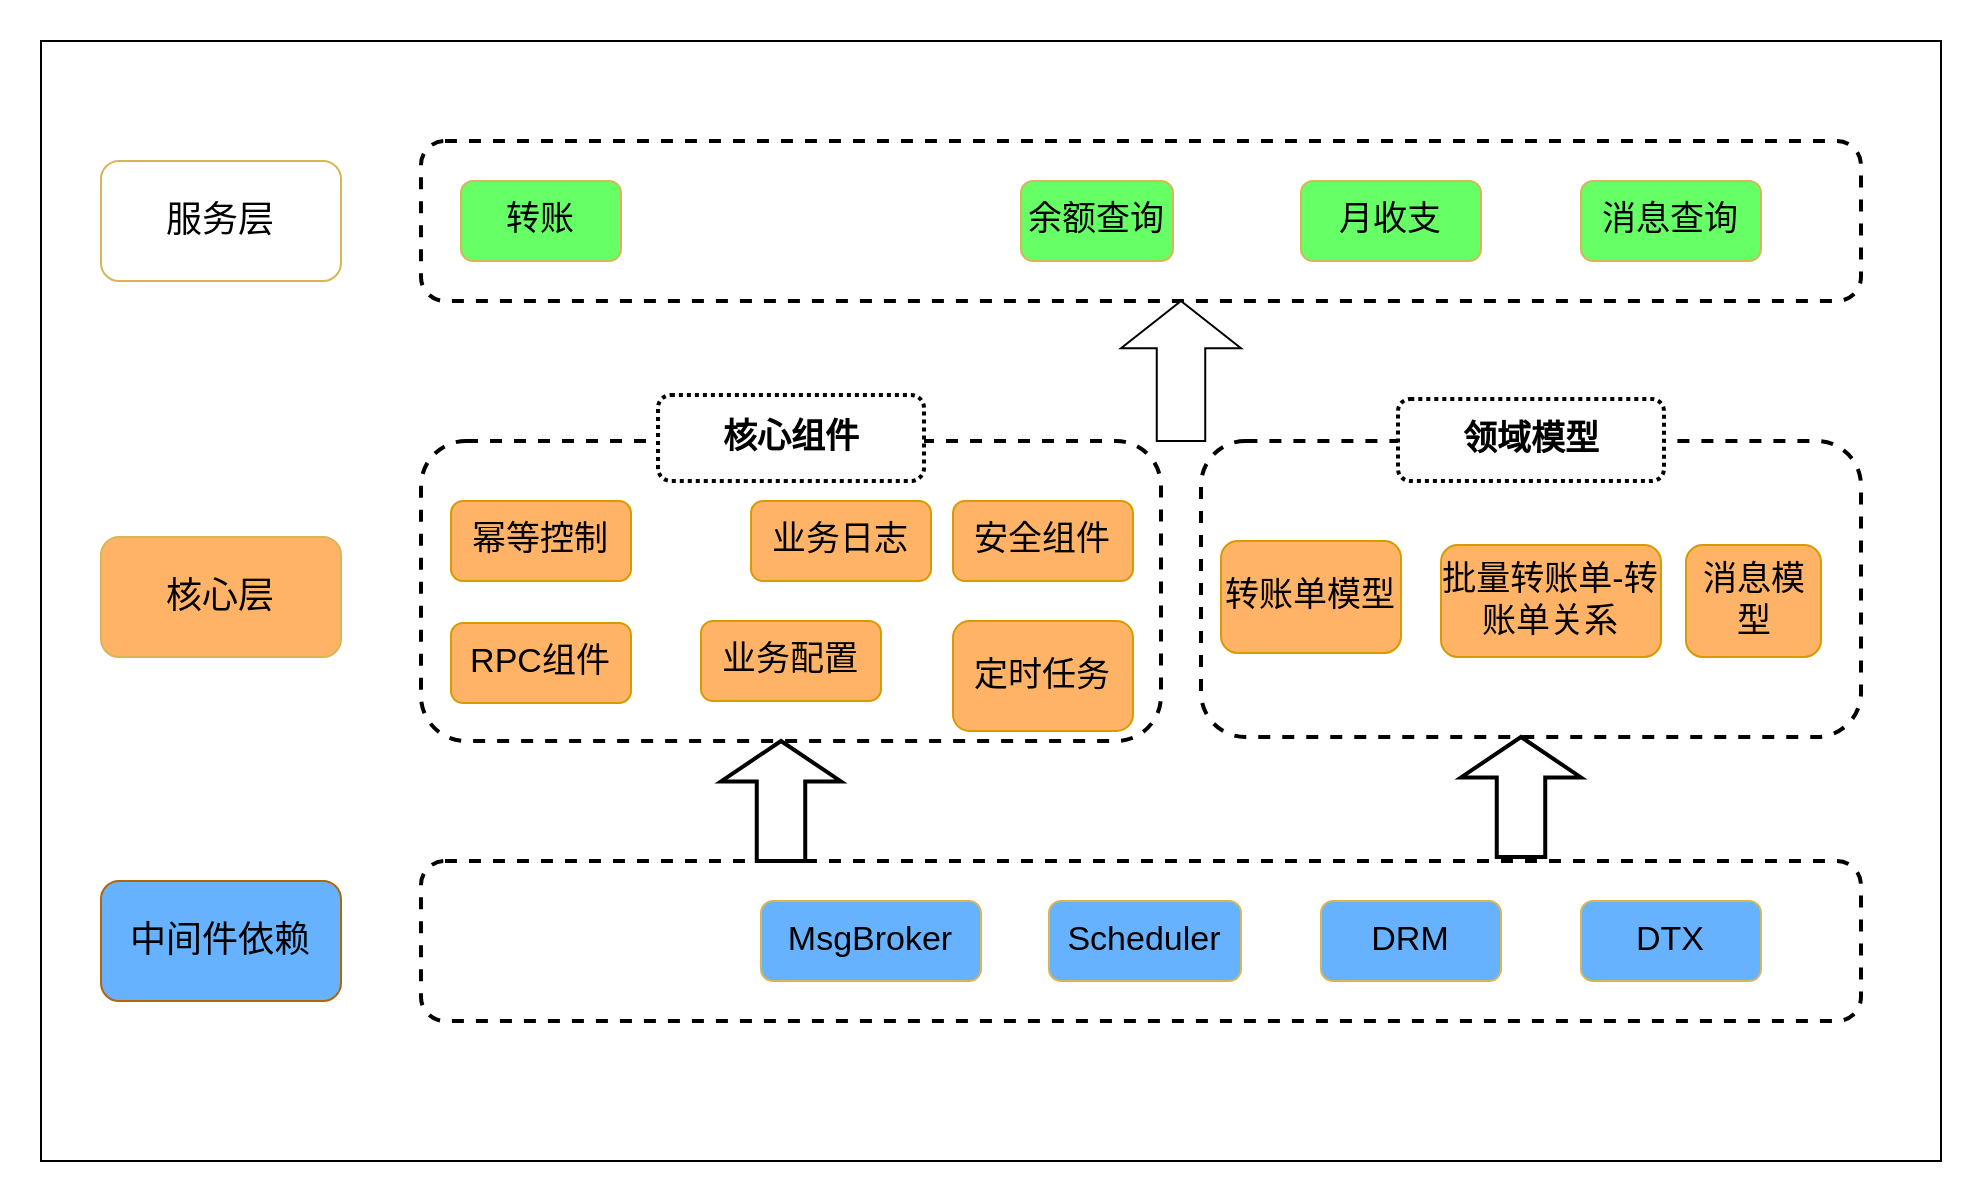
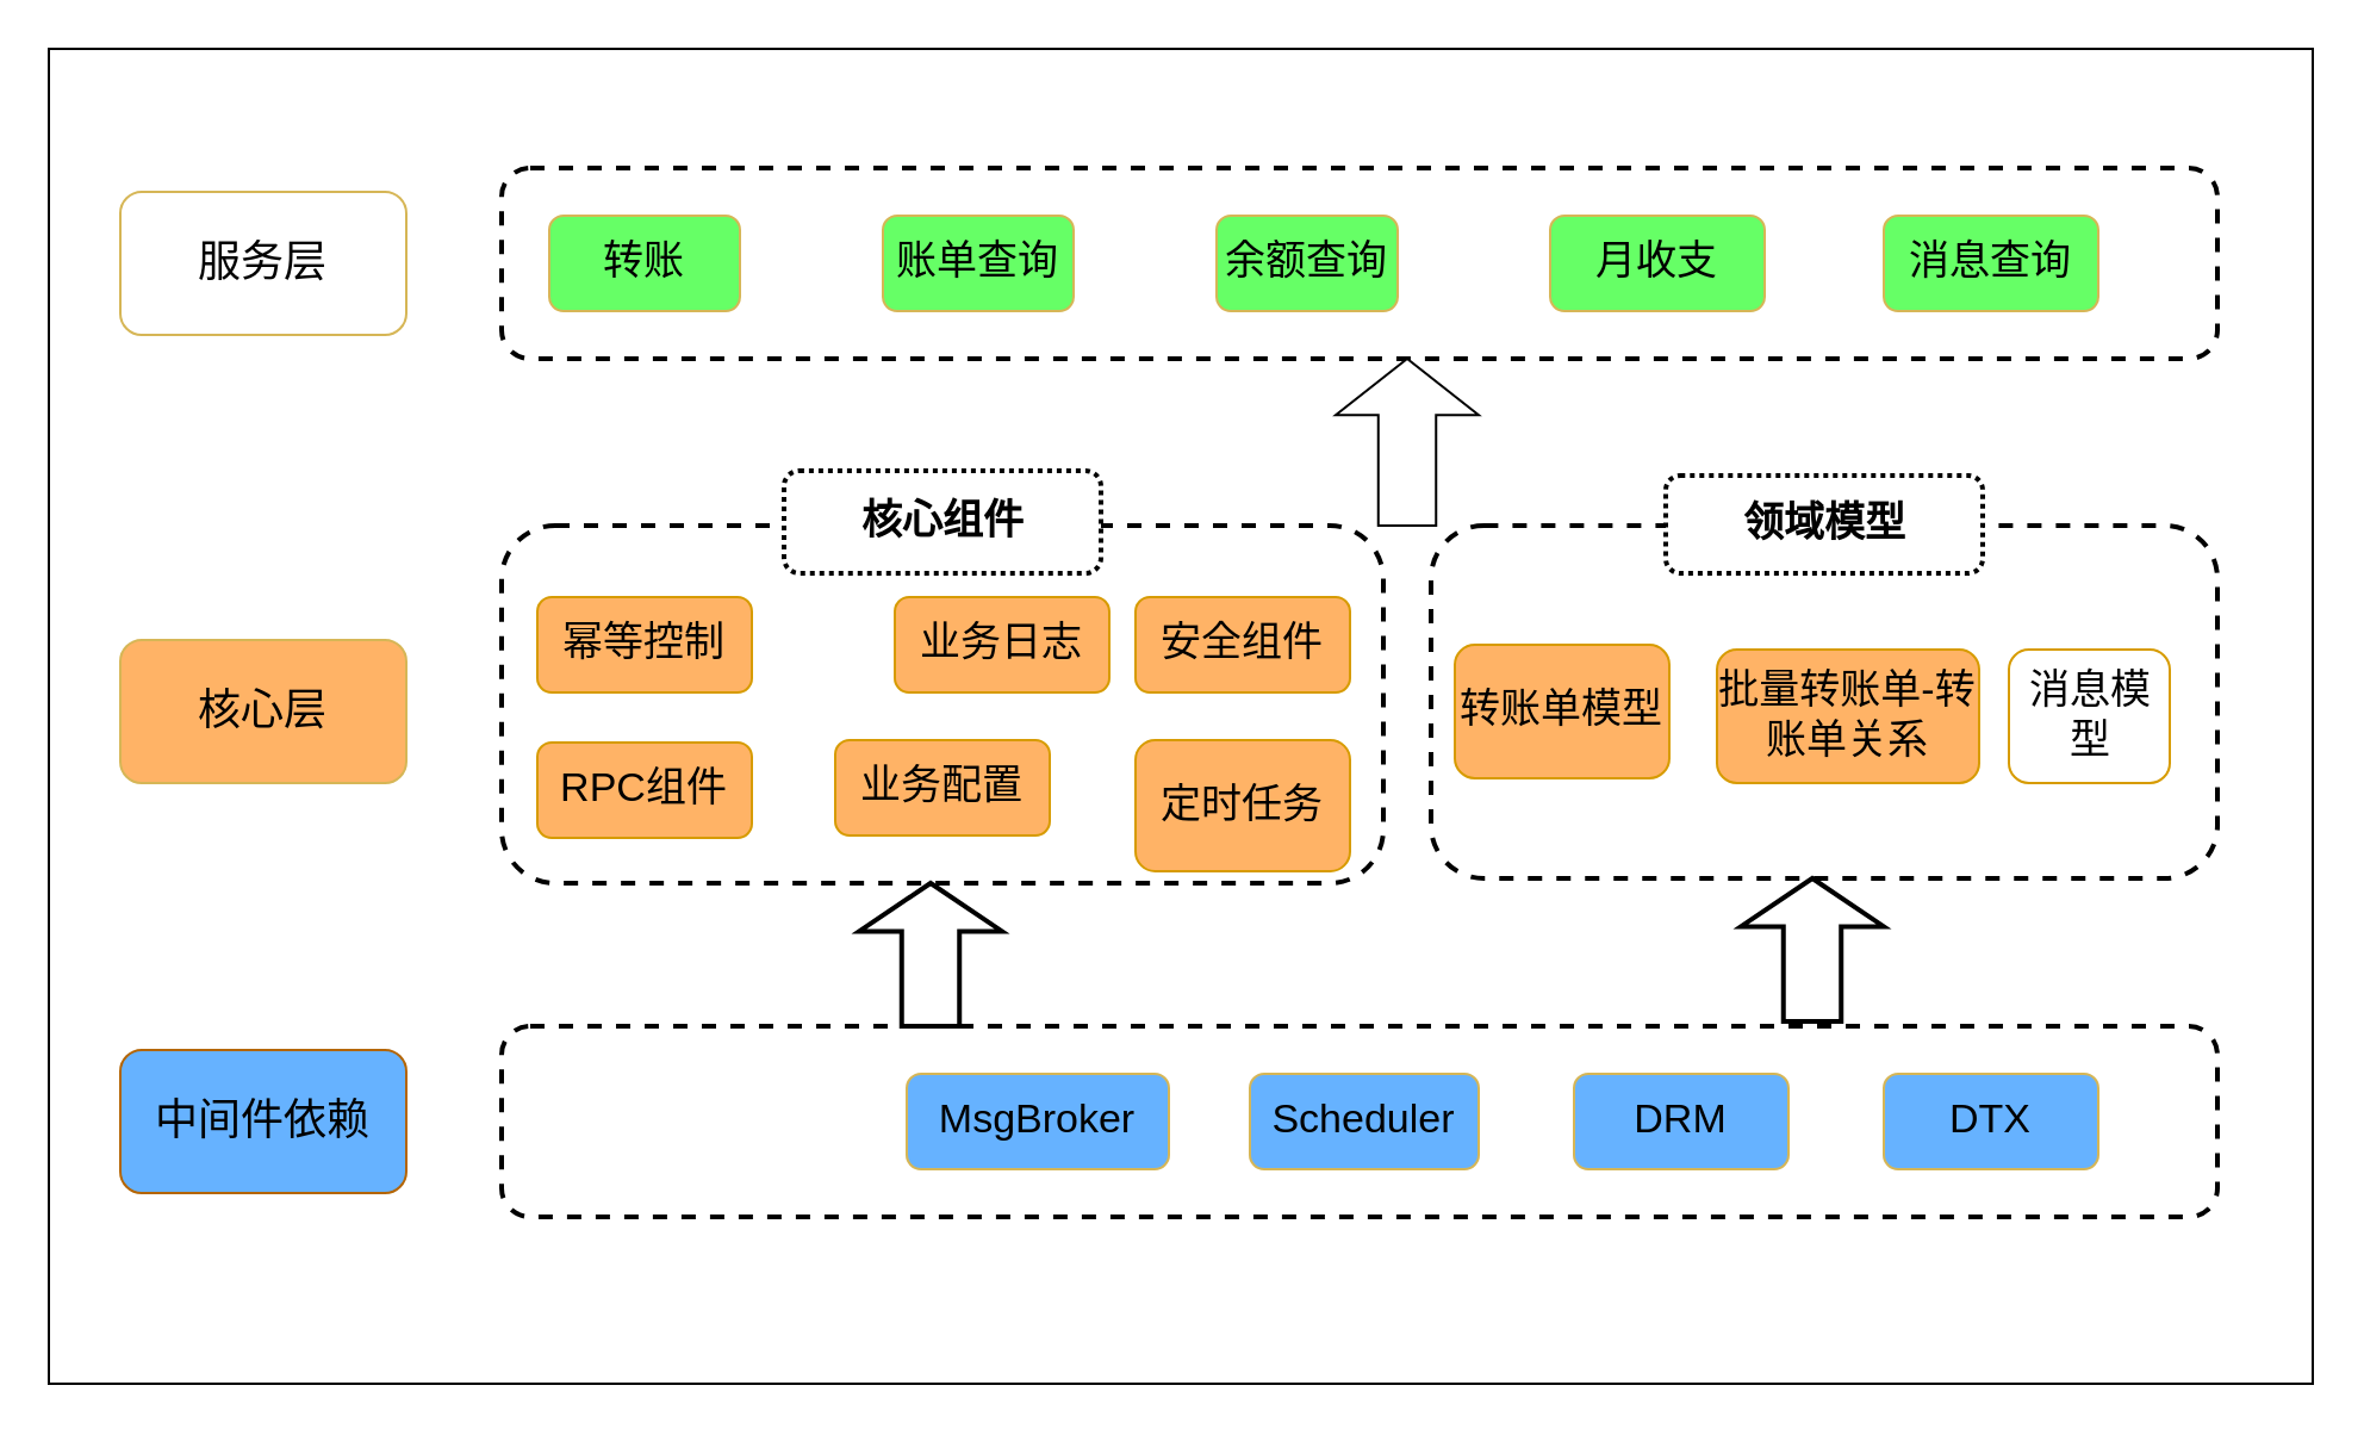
  <mxCell id="0" />
  <mxCell id="1" parent="0" />
  <mxCell id="2" value="" style="rounded=0;whiteSpace=wrap;fontSize=16;spacing=2;shadow=0;" vertex="1" parent="1"><mxGeometry x="20" y="20" width="950" height="560" as="geometry" /></mxCell>
  <mxCell id="3" value="" style="rounded=1;whiteSpace=wrap;fontSize=17;fillColor=#FFFFFF;dashed=1;spacing=2;strokeWidth=2;" vertex="1" parent="1"><mxGeometry x="210" y="70" width="720" height="80" as="geometry" /></mxCell>
  <mxCell id="4" value="服务层" style="rounded=1;whiteSpace=wrap;strokeColor=#d6b656;fontSize=18;spacing=2;fillColor=#ffffff;" vertex="1" parent="1"><mxGeometry x="50" y="80" width="120" height="60" as="geometry" /></mxCell>
  <mxCell id="5" value="中间件依赖" style="rounded=1;whiteSpace=wrap;strokeColor=#b46504;fontSize=18;spacing=2;fillColor=#66B2FF;" vertex="1" parent="1"><mxGeometry x="50" y="440" width="120" height="60" as="geometry" /></mxCell>
  <mxCell id="6" value="转账" style="rounded=1;whiteSpace=wrap;strokeColor=#d6b656;fontSize=17;spacing=2;fillColor=#66FF66;" vertex="1" parent="1"><mxGeometry x="230" y="90" width="80" height="40" as="geometry" /></mxCell>
+ <mxCell id="7" value="账单查询" style="rounded=1;whiteSpace=wrap;strokeColor=#d6b656;fontSize=17;spacing=2;fillColor=#66FF66;" vertex="1" parent="1"><mxGeometry x="370" y="90" width="80" height="40" as="geometry" /></mxCell>
  <mxCell id="8" value="余额查询" style="rounded=1;whiteSpace=wrap;strokeColor=#d6b656;fontSize=17;spacing=2;fillColor=#66FF66;" vertex="1" parent="1"><mxGeometry x="510" y="90" width="76" height="40" as="geometry" /></mxCell>
  <mxCell id="9" value="月收支" style="rounded=1;whiteSpace=wrap;strokeColor=#d6b656;fontSize=17;spacing=2;fillColor=#66FF66;" vertex="1" parent="1"><mxGeometry x="650" y="90" width="90" height="40" as="geometry" /></mxCell>
  <mxCell id="10" value="消息查询" style="rounded=1;whiteSpace=wrap;strokeColor=#d6b656;fontSize=17;spacing=2;fillColor=#66FF66;" vertex="1" parent="1"><mxGeometry x="790" y="90" width="90" height="40" as="geometry" /></mxCell>
  <mxCell id="11" value="" style="rounded=1;whiteSpace=wrap;fontSize=17;fillColor=#FFFFFF;dashed=1;spacing=2;strokeWidth=2;" vertex="1" parent="1"><mxGeometry x="210" y="220" width="370" height="150" as="geometry" /></mxCell>
  <mxCell id="12" value="核心层" style="rounded=1;whiteSpace=wrap;strokeColor=#d6b656;fontSize=18;spacing=2;fillColor=#FFB366;" vertex="1" parent="1"><mxGeometry x="50" y="268" width="120" height="60" as="geometry" /></mxCell>
  <mxCell id="13" value="幂等控制" style="rounded=1;whiteSpace=wrap;strokeColor=#d79b00;fontSize=17;spacing=2;fillColor=#FFB366;" vertex="1" parent="1"><mxGeometry x="225" y="250" width="90" height="40" as="geometry" /></mxCell>
  <mxCell id="14" value="安全组件" style="rounded=1;whiteSpace=wrap;strokeColor=#d79b00;fontSize=17;spacing=2;fillColor=#FFB366;" vertex="1" parent="1"><mxGeometry x="476" y="250" width="90" height="40" as="geometry" /></mxCell>
  <mxCell id="15" value="业务配置" style="rounded=1;whiteSpace=wrap;strokeColor=#d79b00;fontSize=17;spacing=2;fillColor=#FFB366;" vertex="1" parent="1"><mxGeometry x="350" y="310" width="90" height="40" as="geometry" /></mxCell>
  <mxCell id="16" value="定时任务" style="rounded=1;whiteSpace=wrap;strokeColor=#d79b00;fontSize=17;spacing=2;fillColor=#FFB366;" vertex="1" parent="1"><mxGeometry x="476" y="310" width="90" height="55" as="geometry" /></mxCell>
  <mxCell id="17" value="RPC组件" style="rounded=1;whiteSpace=wrap;strokeColor=#d79b00;fontSize=17;spacing=2;fillColor=#FFB366;" vertex="1" parent="1"><mxGeometry x="225" y="311" width="90" height="40" as="geometry" /></mxCell>
  <mxCell id="18" value="业务日志" style="rounded=1;whiteSpace=wrap;strokeColor=#d79b00;fontSize=17;spacing=2;fillColor=#FFB366;" vertex="1" parent="1"><mxGeometry x="375" y="250" width="90" height="40" as="geometry" /></mxCell>
  <mxCell id="19" value="" style="rounded=1;whiteSpace=wrap;fontSize=17;fillColor=#FFFFFF;dashed=1;spacing=2;strokeWidth=2;" vertex="1" parent="1"><mxGeometry x="210" y="430" width="720" height="80" as="geometry" /></mxCell>
  <mxCell id="20" value="MsgBroker" style="rounded=1;whiteSpace=wrap;strokeColor=#d6b656;fontSize=17;spacing=2;fillColor=#66B2FF;" vertex="1" parent="1"><mxGeometry x="380" y="450" width="110" height="40" as="geometry" /></mxCell>
  <mxCell id="21" value="Scheduler" style="rounded=1;whiteSpace=wrap;strokeColor=#d6b656;fontSize=17;spacing=2;fillColor=#66B2FF;" vertex="1" parent="1"><mxGeometry x="524" y="450" width="96" height="40" as="geometry" /></mxCell>
  <mxCell id="22" value="DRM" style="rounded=1;whiteSpace=wrap;strokeColor=#d6b656;fontSize=17;spacing=2;fillColor=#66B2FF;" vertex="1" parent="1"><mxGeometry x="660" y="450" width="90" height="40" as="geometry" /></mxCell>
  <mxCell id="23" value="DTX" style="rounded=1;whiteSpace=wrap;strokeColor=#d6b656;fontSize=17;spacing=2;fillColor=#66B2FF;" vertex="1" parent="1"><mxGeometry x="790" y="450" width="90" height="40" as="geometry" /></mxCell>
  <mxCell id="24" value="" style="rounded=1;whiteSpace=wrap;fontSize=17;fillColor=#FFFFFF;dashed=1;spacing=2;strokeWidth=2;" vertex="1" parent="1"><mxGeometry x="600" y="220" width="330" height="148" as="geometry" /></mxCell>
  <mxCell id="25" value="转账单模型" style="rounded=1;whiteSpace=wrap;strokeColor=#d79b00;fontSize=17;spacing=2;fillColor=#FFB366;" vertex="1" parent="1"><mxGeometry x="610" y="270" width="90" height="56" as="geometry" /></mxCell>
  <mxCell id="26" value="批量转账单-转账单关系" style="rounded=1;whiteSpace=wrap;strokeColor=#d79b00;fontSize=17;spacing=2;fillColor=#FFB366;" vertex="1" parent="1"><mxGeometry x="720" y="272" width="110" height="56" as="geometry" /></mxCell>
- <mxCell id="27" value="消息模型" style="rounded=1;whiteSpace=wrap;strokeColor=#d79b00;fontSize=17;spacing=2;fillColor=#FFB366;" vertex="1" parent="1"><mxGeometry x="842.5" y="272" width="67.5" height="56" as="geometry" /></mxCell>
+ <mxCell id="27" value="消息模型" style="rounded=1;whiteSpace=wrap;strokeColor=#d79b00;fontSize=17;spacing=2;fillColor=#ffffff;" vertex="1" parent="1"><mxGeometry x="842.5" y="272" width="67.5" height="56" as="geometry" /></mxCell>
  <mxCell id="28" value="核心组件" style="rounded=1;whiteSpace=wrap;fontSize=17;spacing=2;dashed=1;strokeWidth=2;dashPattern=1 1;fontStyle=1" vertex="1" parent="1"><mxGeometry x="328.5" y="197" width="133" height="43" as="geometry" /></mxCell>
  <mxCell id="29" value="领域模型" style="rounded=1;whiteSpace=wrap;fontSize=17;spacing=2;dashed=1;strokeWidth=2;dashPattern=1 1;fontStyle=1" vertex="1" parent="1"><mxGeometry x="698.5" y="199" width="133" height="41" as="geometry" /></mxCell>
  <mxCell id="30" value="" style="shape=singleArrow;direction=north;whiteSpace=wrap;html=1;rounded=0;shadow=0;strokeColor=#000000;strokeWidth=2;gradientColor=none;fontSize=17;fontColor=#FFFFFF;arrowWidth=0.404;arrowSize=0.337;fillColor=none;" vertex="1" parent="1"><mxGeometry x="360" y="370" width="60" height="60" as="geometry" /></mxCell>
  <mxCell id="31" value="" style="shape=singleArrow;direction=north;whiteSpace=wrap;html=1;rounded=0;shadow=0;strokeWidth=2;fontSize=17;arrowWidth=0.404;arrowSize=0.337;" vertex="1" parent="1"><mxGeometry x="730" y="368" width="60" height="60" as="geometry" /></mxCell>
  <mxCell id="32" value="" style="shape=singleArrow;direction=north;whiteSpace=wrap;html=1;rounded=0;shadow=0;strokeWidth=1;fontSize=17;arrowWidth=0.404;arrowSize=0.337;" vertex="1" parent="1"><mxGeometry x="560" y="150" width="60" height="70" as="geometry" /></mxCell>
